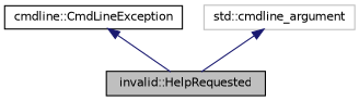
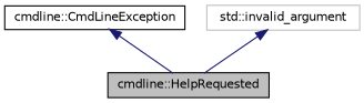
  digraph {
    node [color=black fillcolor=white fontname=Helvetica fontsize=10 shape=record style=filled]
    edge [color=midnightblue dir=back fontname=Helvetica fontsize=10 labelfontname=Helvetica labelfontsize=10 style=solid]
-   n1 [fillcolor=grey75 fontcolor=black height=0.2 label="invalid::HelpRequested" width=0.4]
+   n1 [fillcolor=grey75 fontcolor=black height=0.2 label="cmdline::HelpRequested" width=0.4]
    n2 [height=0.2 label="cmdline::CmdLineException" width=0.4]
-   n3 [color=grey75 height=0.2 label="std::cmdline_argument" width=0.4]
+   n3 [color=grey75 height=0.2 label="std::invalid_argument" width=0.4]
    n2 -> n1
    n3 -> n1
  }
